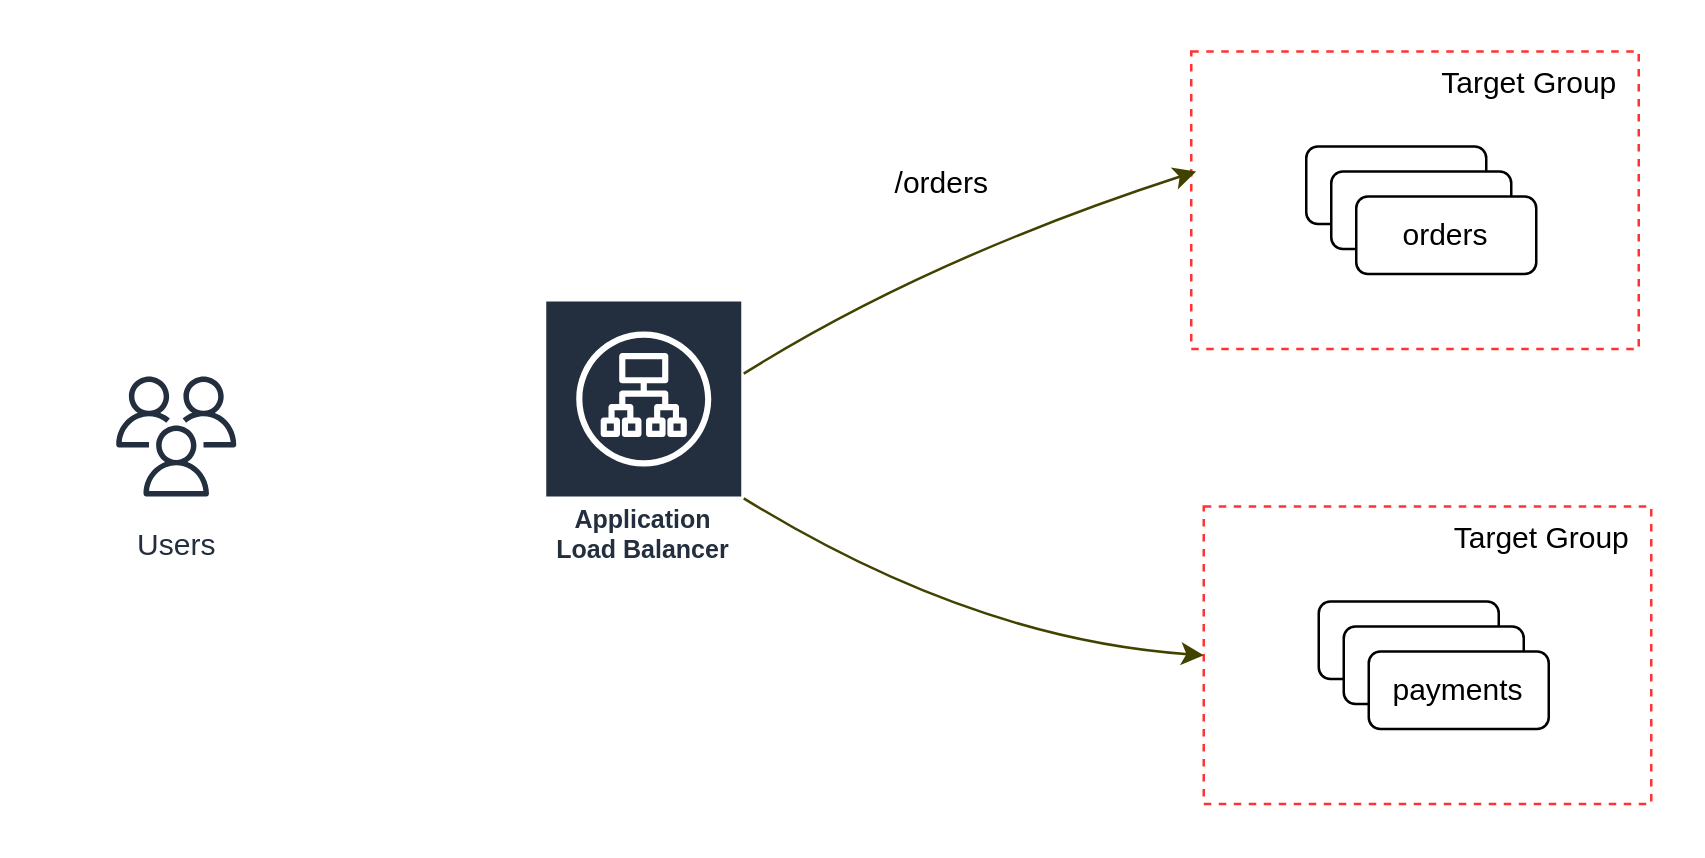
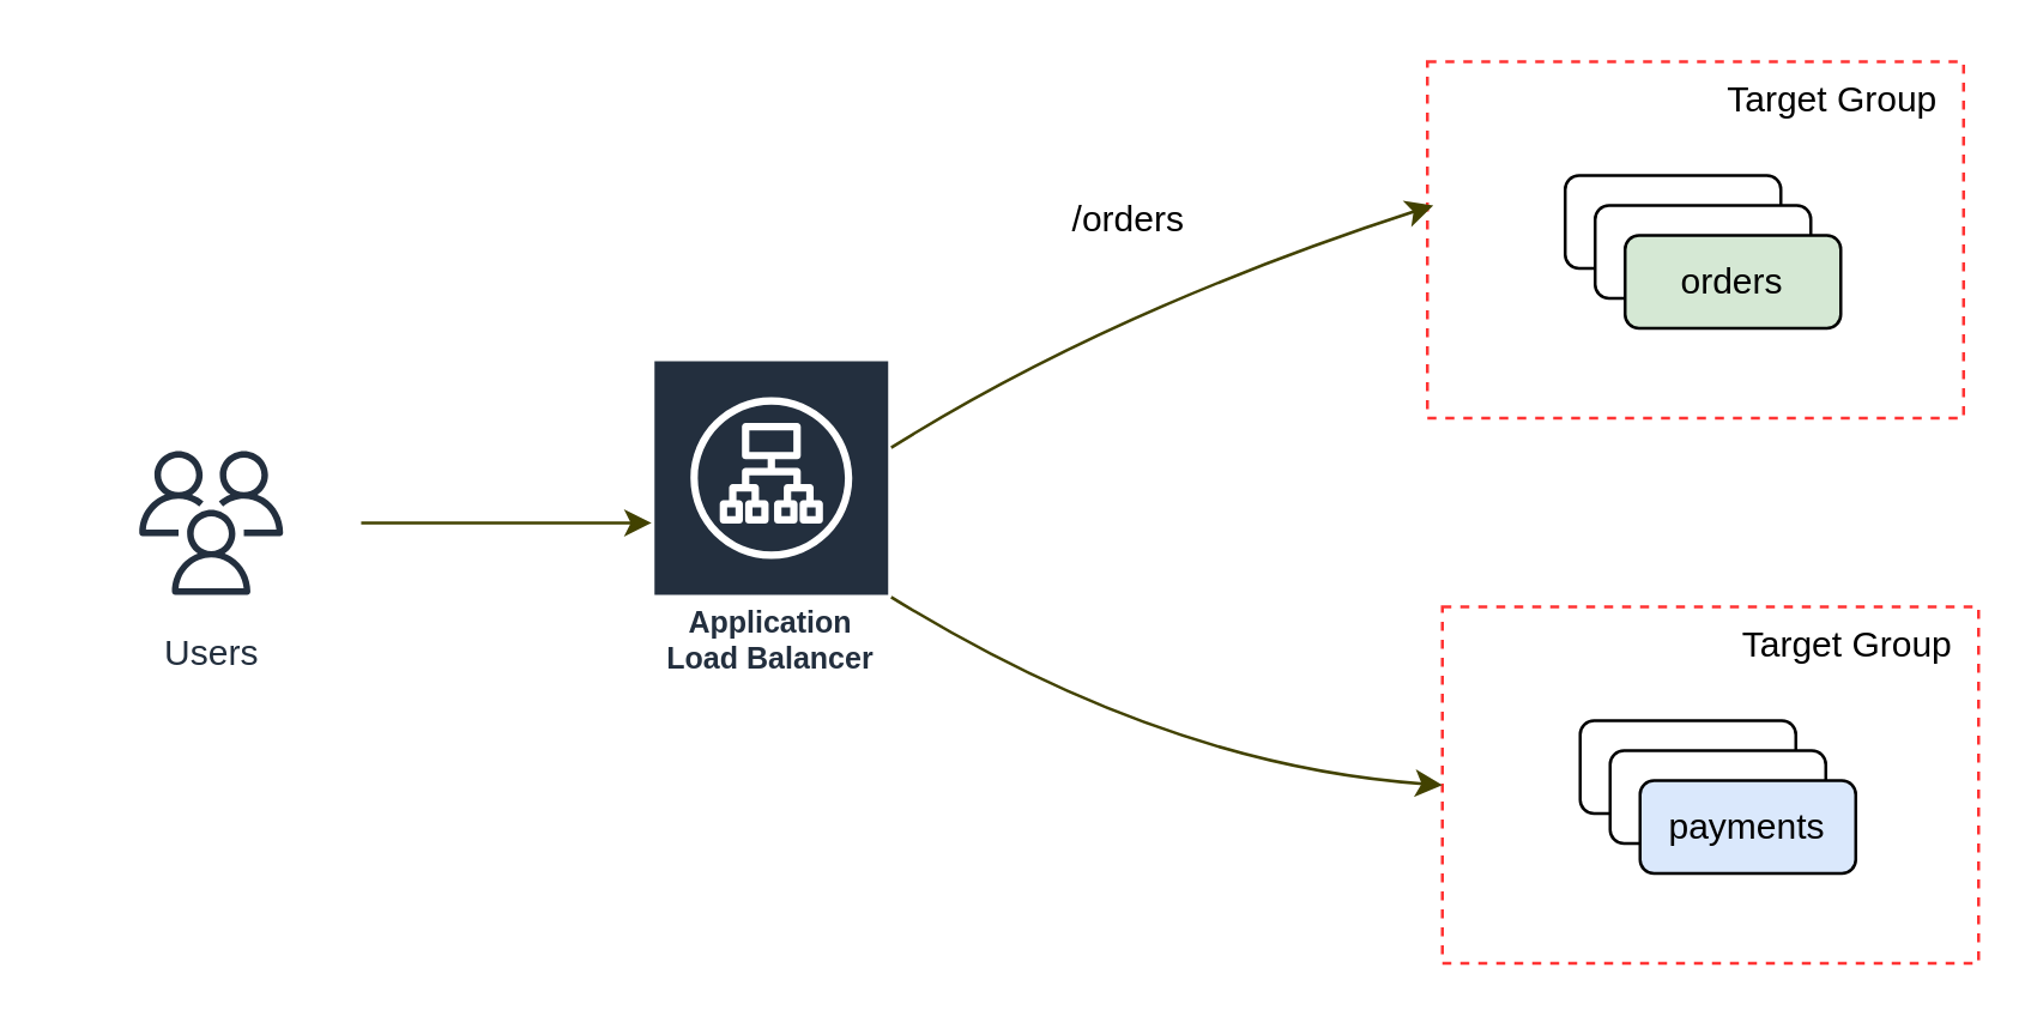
  <mxCell id="0" />
  <mxCell id="1" parent="0" />
  <mxCell id="2" value="" style="group" vertex="1" connectable="0" parent="1"><mxGeometry x="476" y="20" width="179" height="119" as="geometry" /></mxCell>
  <mxCell id="3" value="" style="rounded=0;whiteSpace=wrap;html=1;dashed=1;strokeColor=#FF3333;" vertex="1" parent="2"><mxGeometry width="179" height="119" as="geometry" /></mxCell>
  <mxCell id="4" value="" style="rounded=1;whiteSpace=wrap;html=1;" vertex="1" parent="2"><mxGeometry x="46" y="38" width="72" height="31" as="geometry" /></mxCell>
  <mxCell id="5" value="" style="rounded=1;whiteSpace=wrap;html=1;" vertex="1" parent="2"><mxGeometry x="56" y="48" width="72" height="31" as="geometry" /></mxCell>
- <mxCell id="6" value="orders" style="rounded=1;whiteSpace=wrap;html=1;" vertex="1" parent="2"><mxGeometry x="66" y="58" width="72" height="31" as="geometry" /></mxCell>
+ <mxCell id="6" value="orders" style="rounded=1;whiteSpace=wrap;html=1;fillColor=#d5e8d4;" vertex="1" parent="2"><mxGeometry x="66" y="58" width="72" height="31" as="geometry" /></mxCell>
  <mxCell id="7" value="Target Group" style="text;html=1;align=center;verticalAlign=middle;resizable=0;points=[];autosize=1;strokeColor=none;" vertex="1" parent="2"><mxGeometry x="95" y="4" width="80" height="18" as="geometry" /></mxCell>
  <mxCell id="8" value="" style="group" vertex="1" connectable="0" parent="1"><mxGeometry x="481" y="202" width="179" height="119" as="geometry" /></mxCell>
  <mxCell id="9" value="" style="rounded=0;whiteSpace=wrap;html=1;dashed=1;strokeColor=#FF3333;" vertex="1" parent="8"><mxGeometry width="179" height="119" as="geometry" /></mxCell>
  <mxCell id="10" value="" style="rounded=1;whiteSpace=wrap;html=1;" vertex="1" parent="8"><mxGeometry x="46" y="38" width="72" height="31" as="geometry" /></mxCell>
  <mxCell id="11" value="" style="rounded=1;whiteSpace=wrap;html=1;" vertex="1" parent="8"><mxGeometry x="56" y="48" width="72" height="31" as="geometry" /></mxCell>
- <mxCell id="12" value="payments" style="rounded=1;whiteSpace=wrap;html=1;" vertex="1" parent="8"><mxGeometry x="66" y="58" width="72" height="31" as="geometry" /></mxCell>
+ <mxCell id="12" value="payments" style="rounded=1;whiteSpace=wrap;html=1;fillColor=#dae8fc;" vertex="1" parent="8"><mxGeometry x="66" y="58" width="72" height="31" as="geometry" /></mxCell>
  <mxCell id="13" value="Target Group" style="text;html=1;align=center;verticalAlign=middle;resizable=0;points=[];autosize=1;strokeColor=none;" vertex="1" parent="8"><mxGeometry x="95" y="4" width="80" height="18" as="geometry" /></mxCell>
  <mxCell id="14" value="Application Load Balancer" style="outlineConnect=0;fontColor=#232F3E;gradientColor=none;strokeColor=#ffffff;fillColor=#232F3E;dashed=0;verticalLabelPosition=middle;verticalAlign=bottom;align=center;html=1;whiteSpace=wrap;fontSize=10;fontStyle=1;spacing=3;shape=mxgraph.aws4.productIcon;prIcon=mxgraph.aws4.application_load_balancer;" vertex="1" parent="1"><mxGeometry x="217" y="119" width="80" height="110" as="geometry" /></mxCell>
  <mxCell id="15" value="" style="curved=1;endArrow=classic;html=1;strokeColor=#424200;entryX=0.011;entryY=0.403;entryDx=0;entryDy=0;entryPerimeter=0;" edge="1" parent="1" source="14" target="3"><mxGeometry width="50" height="50" relative="1" as="geometry"><mxPoint x="370" y="153" as="sourcePoint" /><mxPoint x="420" y="103" as="targetPoint" /><Array as="points"><mxPoint x="370" y="103" /></Array></mxGeometry></mxCell>
  <mxCell id="16" value="" style="curved=1;endArrow=classic;html=1;strokeColor=#424200;entryX=0;entryY=0.5;entryDx=0;entryDy=0;" edge="1" parent="1" source="14" target="9"><mxGeometry width="50" height="50" relative="1" as="geometry"><mxPoint x="307" y="158.867" as="sourcePoint" /><mxPoint x="487.969" y="77.957" as="targetPoint" /><Array as="points"><mxPoint x="388" y="255" /></Array></mxGeometry></mxCell>
  <mxCell id="17" value="/orders" style="text;html=1;align=center;verticalAlign=middle;resizable=0;points=[];autosize=1;strokeColor=none;" vertex="1" parent="1"><mxGeometry x="352" y="64" width="47" height="18" as="geometry" /></mxCell>
+ <mxCell id="18" style="edgeStyle=orthogonalEdgeStyle;rounded=0;orthogonalLoop=1;jettySize=auto;html=1;strokeColor=#424200;" edge="1" parent="1" source="19" target="14"><mxGeometry relative="1" as="geometry" /></mxCell>
  <mxCell id="19" value="Users" style="outlineConnect=0;fontColor=#232F3E;gradientColor=none;strokeColor=#232F3E;fillColor=#ffffff;dashed=0;verticalLabelPosition=bottom;verticalAlign=top;align=center;html=1;fontSize=12;fontStyle=0;aspect=fixed;shape=mxgraph.aws4.resourceIcon;resIcon=mxgraph.aws4.users;" vertex="1" parent="1"><mxGeometry x="20" y="144" width="100" height="60" as="geometry" /></mxCell>
